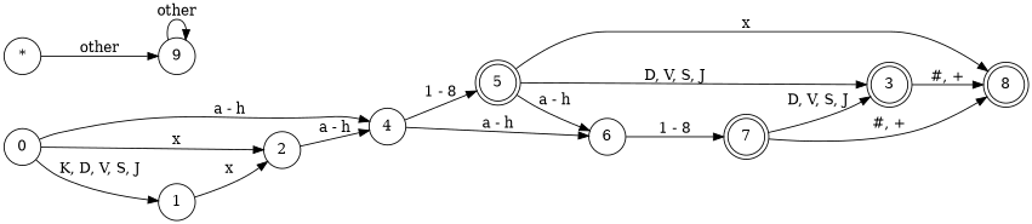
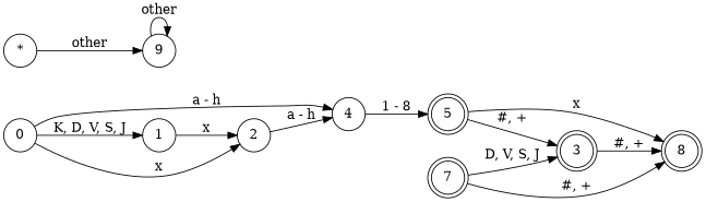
  digraph {
    rankdir=LR
    node [fillcolor="#ffffff" shape=circle style=filled]
    3 [shape=doublecircle]
    8 [shape=doublecircle]
    5 [shape=doublecircle]
    4
-   6
    7 [shape=doublecircle]
    "*"
    9
    0
    1
    2
    3 -> 8 [label="#, +"]
-   5 -> 3 [label="D, V, S, J"]
+   5 -> 3 [label="#, +"]
    5 -> 8 [label=x]
-   5 -> 6 [label="a - h"]
    4 -> 5 [label="1 - 8"]
-   4 -> 6 [label="a - h"]
-   6 -> 7 [label="1 - 8"]
    7 -> 3 [label="D, V, S, J"]
    7 -> 8 [label="#, +"]
    "*" -> 9 [label=other]
    9 -> 9 [label=other]
    0 -> 4 [label="a - h"]
    0 -> 1 [label="K, D, V, S, J"]
    0 -> 2 [label=x]
    1 -> 2 [label=x]
    2 -> 4 [label="a - h"]
  }
